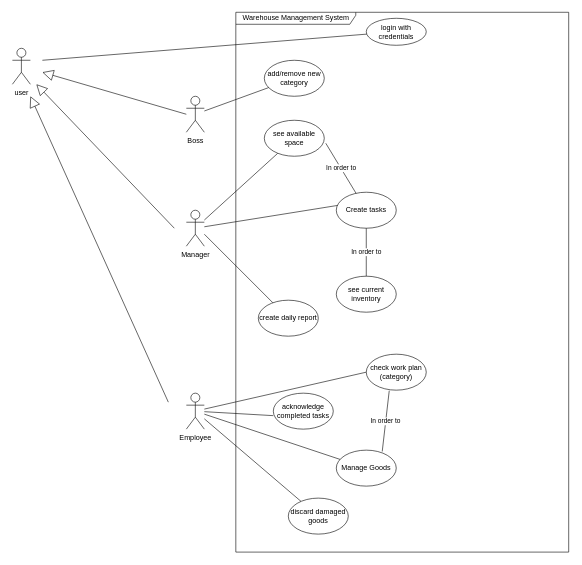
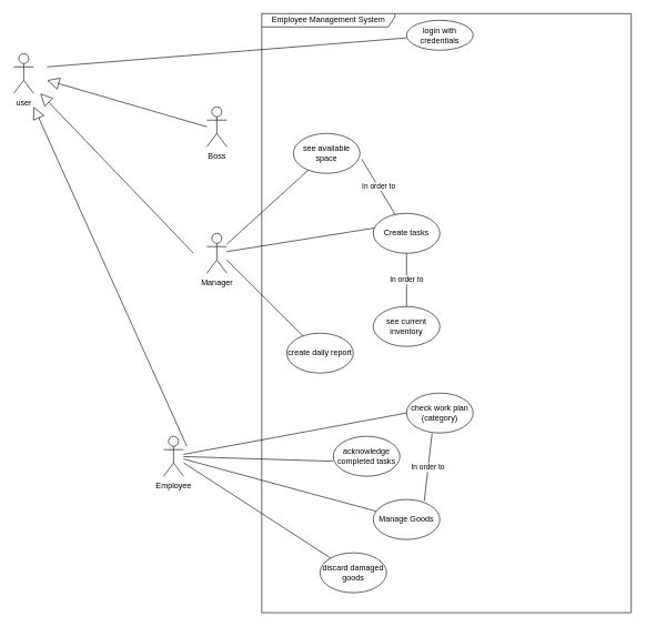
  <mxCell id="0" />
  <mxCell id="1" parent="0" />
- <mxCell id="2" value="Employee" style="shape=umlActor;verticalLabelPosition=bottom;verticalAlign=top;html=1;outlineConnect=0;" parent="1" vertex="1"><mxGeometry x="310" y="655" width="30" height="60" as="geometry" /></mxCell>
+ <mxCell id="2" value="Employee" style="shape=umlActor;verticalLabelPosition=bottom;verticalAlign=top;html=1;outlineConnect=0;" parent="1" vertex="1"><mxGeometry x="245" y="655" width="30" height="60" as="geometry" /></mxCell>
  <mxCell id="3" value="Manager" style="shape=umlActor;verticalLabelPosition=bottom;verticalAlign=top;html=1;outlineConnect=0;" parent="1" vertex="1"><mxGeometry x="310" y="350" width="30" height="60" as="geometry" /></mxCell>
- <mxCell id="4" value="Warehouse Management System" style="shape=umlFrame;whiteSpace=wrap;html=1;width=200;height=20;fillColor=none;" parent="1" vertex="1"><mxGeometry x="392.5" y="20" width="555" height="900" as="geometry" /></mxCell>
+ <mxCell id="4" value="Employee Management System" style="shape=umlFrame;whiteSpace=wrap;html=1;width=200;height=20;fillColor=none;" parent="1" vertex="1"><mxGeometry x="392.5" y="20" width="555" height="900" as="geometry" /></mxCell>
  <mxCell id="5" value="Manage Goods" style="ellipse;whiteSpace=wrap;html=1;" parent="1" vertex="1"><mxGeometry x="560" y="750" width="100" height="60" as="geometry" /></mxCell>
  <mxCell id="6" value="" style="html=1;verticalAlign=bottom;endArrow=none;rounded=0;strokeColor=default;endFill=0;entryX=0;entryY=0.5;entryDx=0;entryDy=0;" parent="1" source="2" target="9" edge="1"><mxGeometry width="80" relative="1" as="geometry"><mxPoint x="450" y="570" as="sourcePoint" /><mxPoint x="380" y="660" as="targetPoint" /></mxGeometry></mxCell>
  <mxCell id="7" value="Create tasks&lt;br&gt;" style="ellipse;whiteSpace=wrap;html=1;" parent="1" vertex="1"><mxGeometry x="560" y="320" width="100" height="60" as="geometry" /></mxCell>
  <mxCell id="8" value="" style="html=1;verticalAlign=bottom;endArrow=none;rounded=0;strokeColor=default;endFill=0;entryX=0.02;entryY=0.367;entryDx=0;entryDy=0;entryPerimeter=0;" parent="1" source="3" target="7" edge="1"><mxGeometry width="80" relative="1" as="geometry"><mxPoint x="350" y="380" as="sourcePoint" /><mxPoint x="380" y="430" as="targetPoint" /></mxGeometry></mxCell>
  <mxCell id="9" value="check work plan (category)" style="ellipse;whiteSpace=wrap;html=1;" parent="1" vertex="1"><mxGeometry x="610" y="590" width="100" height="60" as="geometry" /></mxCell>
  <mxCell id="10" value="" style="html=1;verticalAlign=bottom;endArrow=none;rounded=0;strokeColor=default;endFill=0;" parent="1" source="3" target="15" edge="1"><mxGeometry width="80" relative="1" as="geometry"><mxPoint x="360" y="340" as="sourcePoint" /><mxPoint x="380" y="370" as="targetPoint" /></mxGeometry></mxCell>
  <mxCell id="11" value="see current inventory" style="ellipse;whiteSpace=wrap;html=1;" parent="1" vertex="1"><mxGeometry x="560" y="460" width="100" height="60" as="geometry" /></mxCell>
  <mxCell id="12" value="Boss" style="shape=umlActor;verticalLabelPosition=bottom;verticalAlign=top;html=1;outlineConnect=0;" parent="1" vertex="1"><mxGeometry x="310" y="160" width="30" height="60" as="geometry" /></mxCell>
- <mxCell id="13" value="add/remove new category" style="ellipse;whiteSpace=wrap;html=1;" parent="1" vertex="1"><mxGeometry x="440" y="100" width="100" height="60" as="geometry" /></mxCell>
- <mxCell id="14" value="" style="html=1;verticalAlign=bottom;endArrow=none;rounded=0;strokeColor=default;endFill=0;" parent="1" source="12" target="13" edge="1"><mxGeometry width="80" relative="1" as="geometry"><mxPoint x="370" y="230" as="sourcePoint" /><mxPoint x="380" y="300" as="targetPoint" /></mxGeometry></mxCell>
  <mxCell id="15" value="see available space" style="ellipse;whiteSpace=wrap;html=1;" parent="1" vertex="1"><mxGeometry x="440" y="200" width="100" height="60" as="geometry" /></mxCell>
  <mxCell id="16" value="create daily report" style="ellipse;whiteSpace=wrap;html=1;" parent="1" vertex="1"><mxGeometry x="430" y="500" width="100" height="60" as="geometry" /></mxCell>
  <mxCell id="17" value="" style="html=1;verticalAlign=bottom;endArrow=none;rounded=0;strokeColor=default;endFill=0;" parent="1" target="16" edge="1"><mxGeometry width="80" relative="1" as="geometry"><mxPoint x="340" y="390" as="sourcePoint" /><mxPoint x="507.508" y="444.189" as="targetPoint" /></mxGeometry></mxCell>
  <mxCell id="18" value="discard damaged goods" style="ellipse;whiteSpace=wrap;html=1;" parent="1" vertex="1"><mxGeometry x="480" y="830" width="100" height="60" as="geometry" /></mxCell>
  <mxCell id="19" value="" style="html=1;verticalAlign=bottom;endArrow=none;rounded=0;strokeColor=default;endFill=0;" parent="1" source="2" target="5" edge="1"><mxGeometry width="80" relative="1" as="geometry"><mxPoint x="350" y="692.857" as="sourcePoint" /><mxPoint x="510" y="670" as="targetPoint" /></mxGeometry></mxCell>
  <mxCell id="20" value="" style="html=1;verticalAlign=bottom;endArrow=none;rounded=0;strokeColor=default;endFill=0;" parent="1" source="2" target="18" edge="1"><mxGeometry width="80" relative="1" as="geometry"><mxPoint x="360" y="703" as="sourcePoint" /><mxPoint x="520" y="680" as="targetPoint" /></mxGeometry></mxCell>
- <mxCell id="21" value="acknowledge completed tasks" style="ellipse;whiteSpace=wrap;html=1;" parent="1" vertex="1"><mxGeometry x="455" y="655" width="100" height="60" as="geometry" /></mxCell>
+ <mxCell id="21" value="acknowledge completed tasks" style="ellipse;whiteSpace=wrap;html=1;" parent="1" vertex="1"><mxGeometry x="500" y="655" width="100" height="60" as="geometry" /></mxCell>
  <mxCell id="22" value="" style="html=1;verticalAlign=bottom;endArrow=none;rounded=0;strokeColor=default;endFill=0;entryX=0;entryY=0.625;entryDx=0;entryDy=0;entryPerimeter=0;" parent="1" source="2" target="21" edge="1"><mxGeometry width="80" relative="1" as="geometry"><mxPoint x="380" y="640.004" as="sourcePoint" /><mxPoint x="580" y="663.26" as="targetPoint" /></mxGeometry></mxCell>
  <mxCell id="23" value="user" style="shape=umlActor;verticalLabelPosition=bottom;verticalAlign=top;html=1;fillColor=none;" parent="1" vertex="1"><mxGeometry x="20" y="80" width="30" height="60" as="geometry" /></mxCell>
  <mxCell id="24" value="" style="endArrow=none;endSize=16;endFill=0;html=1;rounded=0;startArrow=block;startFill=0;startSize=16;" parent="1" edge="1"><mxGeometry width="160" relative="1" as="geometry"><mxPoint x="70" y="120" as="sourcePoint" /><mxPoint x="310" y="190" as="targetPoint" /></mxGeometry></mxCell>
  <mxCell id="25" value="login with credentials" style="ellipse;whiteSpace=wrap;html=1;" parent="1" vertex="1"><mxGeometry x="610" y="30" width="100" height="45" as="geometry" /></mxCell>
  <mxCell id="26" value="" style="html=1;verticalAlign=bottom;endArrow=none;rounded=0;strokeColor=default;endFill=0;" parent="1" target="25" edge="1"><mxGeometry width="80" relative="1" as="geometry"><mxPoint x="70" y="100" as="sourcePoint" /><mxPoint x="610" y="602.5" as="targetPoint" /></mxGeometry></mxCell>
  <mxCell id="27" value="" style="endArrow=none;endSize=16;endFill=0;html=1;rounded=0;startArrow=block;startFill=0;startSize=16;" parent="1" edge="1"><mxGeometry width="160" relative="1" as="geometry"><mxPoint x="50" y="160" as="sourcePoint" /><mxPoint x="280" y="670" as="targetPoint" /></mxGeometry></mxCell>
  <mxCell id="28" value="" style="endArrow=none;endSize=16;endFill=0;html=1;rounded=0;startArrow=block;startFill=0;startSize=16;" parent="1" edge="1"><mxGeometry width="160" relative="1" as="geometry"><mxPoint x="60" y="140" as="sourcePoint" /><mxPoint x="290" y="380" as="targetPoint" /></mxGeometry></mxCell>
  <mxCell id="29" value="In order to" style="endArrow=none;endSize=12;html=1;rounded=0;exitX=1.025;exitY=0.639;exitDx=0;exitDy=0;exitPerimeter=0;endFill=0;" parent="1" source="15" target="7" edge="1"><mxGeometry width="160" relative="1" as="geometry"><mxPoint x="550" y="240" as="sourcePoint" /><mxPoint x="674.645" y="258.787" as="targetPoint" /></mxGeometry></mxCell>
  <mxCell id="30" value="In order to" style="endArrow=none;endSize=12;html=1;rounded=0;exitX=0.383;exitY=1.015;exitDx=0;exitDy=0;exitPerimeter=0;entryX=0.766;entryY=0.038;entryDx=0;entryDy=0;endFill=0;entryPerimeter=0;" parent="1" source="9" target="5" edge="1"><mxGeometry width="160" relative="1" as="geometry"><mxPoint x="610" y="670" as="sourcePoint" /><mxPoint x="742.145" y="690.447" as="targetPoint" /></mxGeometry></mxCell>
  <mxCell id="31" value="In order to" style="endArrow=none;endSize=12;html=1;rounded=0;entryX=0.5;entryY=0;entryDx=0;entryDy=0;endFill=0;exitX=0.5;exitY=1;exitDx=0;exitDy=0;" parent="1" source="7" target="11" edge="1"><mxGeometry width="160" relative="1" as="geometry"><mxPoint x="580" y="410" as="sourcePoint" /><mxPoint x="692.145" y="430.447" as="targetPoint" /></mxGeometry></mxCell>
